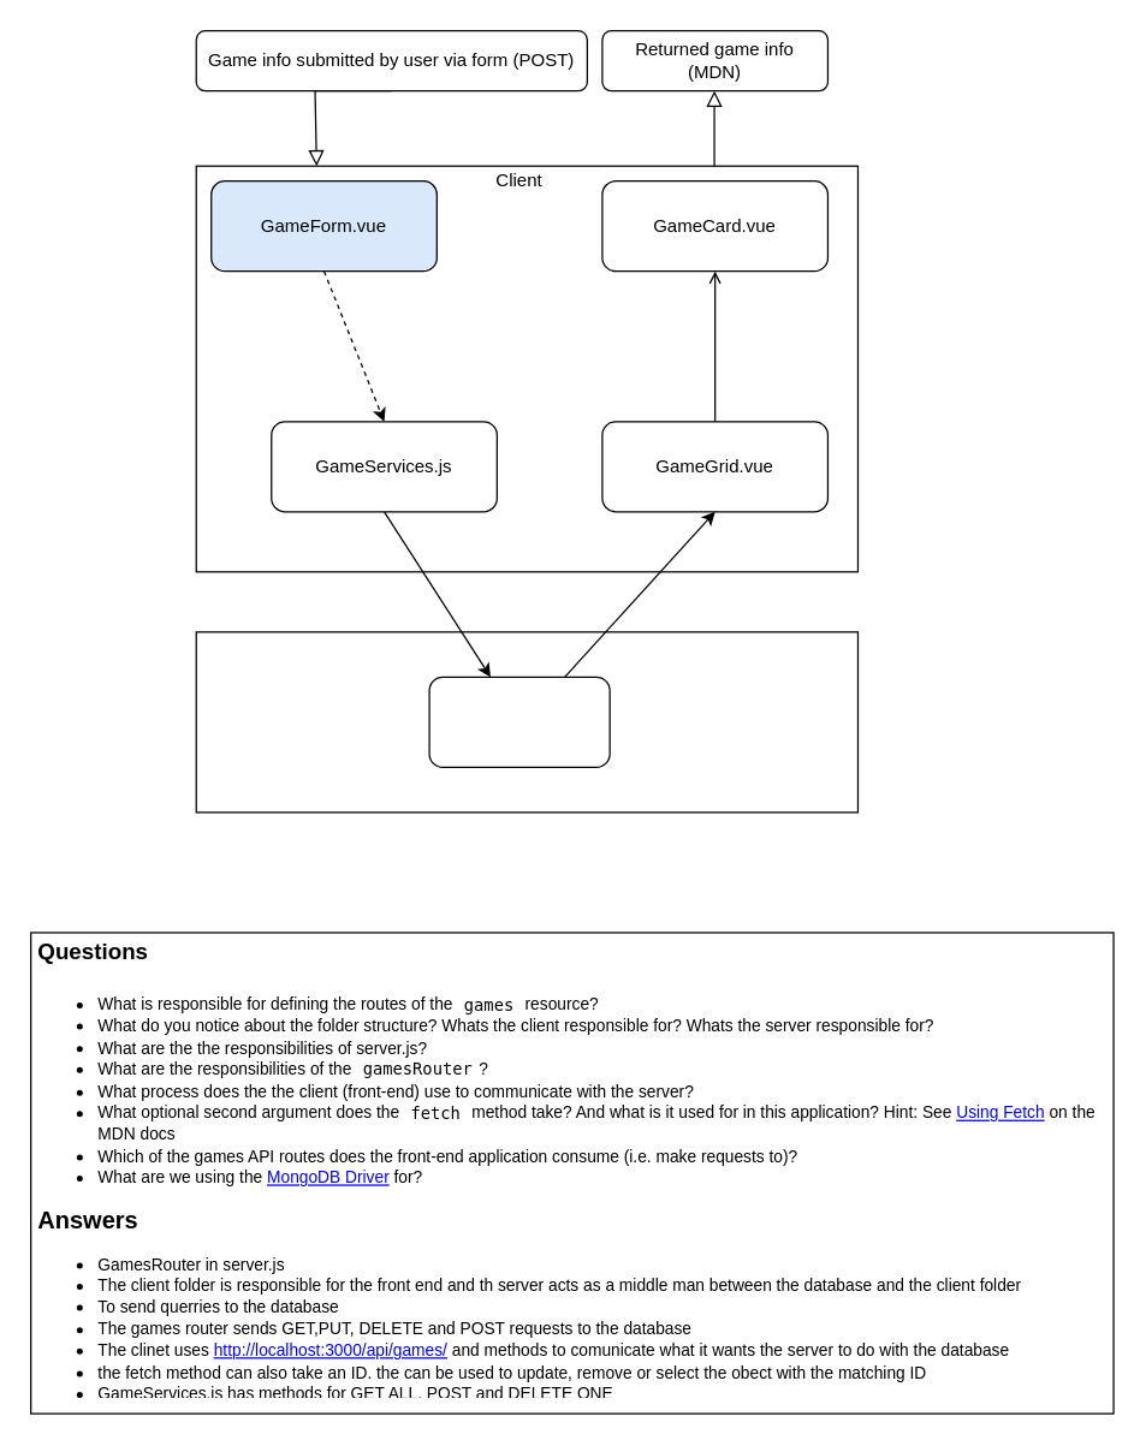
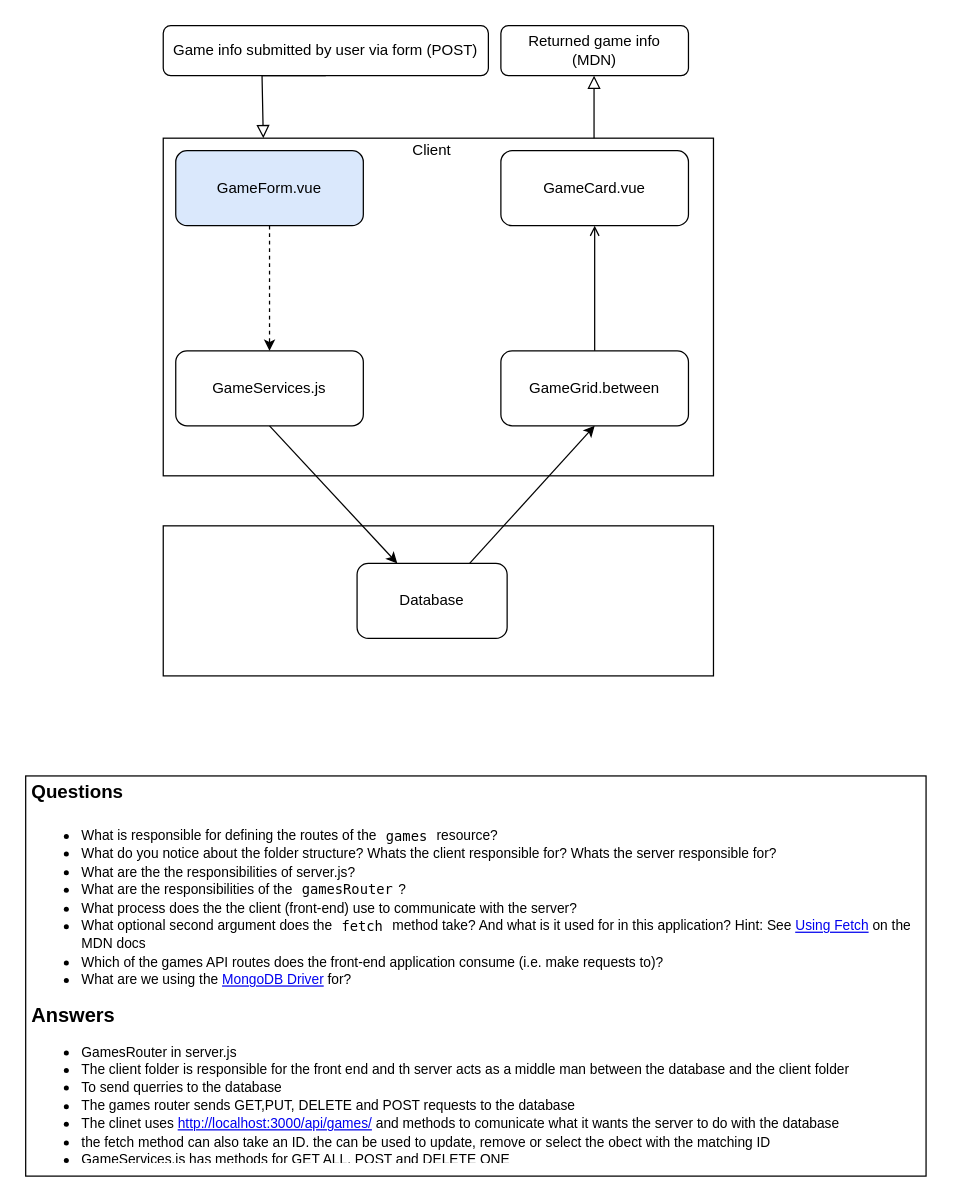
  <mxCell id="0" />
  <mxCell id="1" parent="0" />
  <mxCell id="2" value="Game info submitted by user via form (POST)" style="rounded=1;whiteSpace=wrap;html=1;fontSize=12;glass=0;strokeWidth=1;shadow=0;" parent="1" vertex="1"><mxGeometry x="130" y="20" width="260" height="40" as="geometry" /></mxCell>
  <mxCell id="3" value="" style="rounded=1;whiteSpace=wrap;html=1;" vertex="1" parent="1"><mxGeometry x="400" y="20" width="150" height="40" as="geometry" /></mxCell>
  <mxCell id="4" value="Returned game info (MDN)" style="text;html=1;strokeColor=none;fillColor=none;align=center;verticalAlign=middle;whiteSpace=wrap;rounded=0;" vertex="1" parent="1"><mxGeometry x="420" y="30" width="110" height="20" as="geometry" /></mxCell>
  <mxCell id="5" value="" style="rounded=0;whiteSpace=wrap;html=1;" vertex="1" parent="1"><mxGeometry x="130" y="110" width="440" height="270" as="geometry" /></mxCell>
  <mxCell id="6" value="" style="rounded=0;html=1;jettySize=auto;orthogonalLoop=1;fontSize=11;endArrow=block;endFill=0;endSize=8;strokeWidth=1;shadow=0;labelBackgroundColor=none;edgeStyle=orthogonalEdgeStyle;" edge="1" parent="1"><mxGeometry relative="1" as="geometry"><mxPoint x="474.5" y="110" as="sourcePoint" /><mxPoint x="474.5" y="60" as="targetPoint" /><Array as="points"><mxPoint x="474.5" y="80" /><mxPoint x="474.5" y="80" /></Array></mxGeometry></mxCell>
  <mxCell id="7" value="Client" style="text;html=1;strokeColor=none;fillColor=none;align=center;verticalAlign=middle;whiteSpace=wrap;rounded=0;" vertex="1" parent="1"><mxGeometry x="280" y="100" width="130" height="40" as="geometry" /></mxCell>
  <mxCell id="8" value="GameCard.vue" style="rounded=1;whiteSpace=wrap;html=1;" vertex="1" parent="1"><mxGeometry x="400" y="120" width="150" height="60" as="geometry" /></mxCell>
  <mxCell id="9" value="GameForm.vue" style="rounded=1;whiteSpace=wrap;html=1;fillColor=#dae8fc;" vertex="1" parent="1"><mxGeometry x="140" y="120" width="150" height="60" as="geometry" /></mxCell>
  <mxCell id="10" value="" style="rounded=0;html=1;jettySize=auto;orthogonalLoop=1;fontSize=11;endArrow=block;endFill=0;endSize=8;strokeWidth=1;shadow=0;labelBackgroundColor=none;edgeStyle=orthogonalEdgeStyle;exitX=0.5;exitY=1;exitDx=0;exitDy=0;" edge="1" parent="1" source="2"><mxGeometry relative="1" as="geometry"><mxPoint x="210" y="70" as="sourcePoint" /><mxPoint x="210" y="110" as="targetPoint" /><Array as="points"><mxPoint x="209" y="60" /></Array></mxGeometry></mxCell>
- <mxCell id="11" value="GameServices.js" style="rounded=1;whiteSpace=wrap;html=1;" vertex="1" parent="1"><mxGeometry x="180" y="280" width="150" height="60" as="geometry" /></mxCell>
- <mxCell id="12" value="GameGrid.vue" style="rounded=1;whiteSpace=wrap;html=1;" vertex="1" parent="1"><mxGeometry x="400" y="280" width="150" height="60" as="geometry" /></mxCell>
+ <mxCell id="11" value="GameServices.js" style="rounded=1;whiteSpace=wrap;html=1;" vertex="1" parent="1"><mxGeometry x="140" y="280" width="150" height="60" as="geometry" /></mxCell>
+ <mxCell id="12" value="GameGrid.between" style="rounded=1;whiteSpace=wrap;html=1;" vertex="1" parent="1"><mxGeometry x="400" y="280" width="150" height="60" as="geometry" /></mxCell>
  <mxCell id="13" value="" style="rounded=0;whiteSpace=wrap;html=1;" vertex="1" parent="1"><mxGeometry x="130" y="420" width="440" height="120" as="geometry" /></mxCell>
  <mxCell id="14" value="" style="rounded=1;whiteSpace=wrap;html=1;" vertex="1" parent="1"><mxGeometry x="285" y="450" width="120" height="60" as="geometry" /></mxCell>
+ <mxCell id="15" value="Database" style="text;html=1;strokeColor=none;fillColor=none;align=center;verticalAlign=middle;whiteSpace=wrap;rounded=0;" vertex="1" parent="1"><mxGeometry x="310" y="470" width="70" height="20" as="geometry" /></mxCell>
  <mxCell id="16" value="" style="rounded=0;whiteSpace=wrap;html=1;" vertex="1" parent="1"><mxGeometry x="20" y="620" width="720" height="320" as="geometry" /></mxCell>
  <mxCell id="17" value="&lt;h1&gt;&lt;font style=&quot;font-size: 15px&quot;&gt;Questions&lt;/font&gt;&lt;/h1&gt;&lt;p style=&quot;font-size: 11px&quot;&gt;&lt;/p&gt;&lt;ul&gt;&lt;li style=&quot;box-sizing: border-box&quot;&gt;&lt;font style=&quot;font-size: 11px&quot;&gt;What is responsible for defining the routes of the&amp;nbsp;&lt;code style=&quot;box-sizing: border-box ; padding: 0.2em 0.4em ; margin: 0px ; border-radius: 6px&quot;&gt;games&lt;/code&gt;&amp;nbsp;resource?&lt;/font&gt;&lt;/li&gt;&lt;li style=&quot;box-sizing: border-box&quot;&gt;&lt;font style=&quot;font-size: 11px&quot;&gt;What do you notice about the folder structure? Whats the client responsible for? Whats the server responsible for?&lt;/font&gt;&lt;/li&gt;&lt;li style=&quot;box-sizing: border-box&quot;&gt;&lt;font style=&quot;font-size: 11px&quot;&gt;What are the the responsibilities of server.js?&lt;/font&gt;&lt;/li&gt;&lt;li style=&quot;box-sizing: border-box&quot;&gt;&lt;font style=&quot;font-size: 11px&quot;&gt;What are the responsibilities of the&amp;nbsp;&lt;code style=&quot;box-sizing: border-box ; padding: 0.2em 0.4em ; margin: 0px ; border-radius: 6px&quot;&gt;gamesRouter&lt;/code&gt;?&lt;/font&gt;&lt;/li&gt;&lt;li style=&quot;box-sizing: border-box&quot;&gt;&lt;font style=&quot;font-size: 11px&quot;&gt;What process does the the client (front-end) use to communicate with the server?&lt;/font&gt;&lt;/li&gt;&lt;li style=&quot;box-sizing: border-box&quot;&gt;&lt;font style=&quot;font-size: 11px&quot;&gt;What optional second argument does the&amp;nbsp;&lt;code style=&quot;box-sizing: border-box ; padding: 0.2em 0.4em ; margin: 0px ; border-radius: 6px&quot;&gt;fetch&lt;/code&gt;&amp;nbsp;method take? And what is it used for in this application? Hint: See&amp;nbsp;&lt;a href=&quot;https://developer.mozilla.org/en-US/docs/Web/API/Fetch_API/Using_Fetch&quot; style=&quot;box-sizing: border-box&quot;&gt;Using Fetch&lt;/a&gt;&amp;nbsp;on the MDN docs&lt;/font&gt;&lt;/li&gt;&lt;li style=&quot;box-sizing: border-box&quot;&gt;&lt;font style=&quot;font-size: 11px&quot;&gt;Which of the games API routes does the front-end application consume (i.e. make requests to)?&lt;/font&gt;&lt;/li&gt;&lt;li style=&quot;box-sizing: border-box&quot;&gt;&lt;font style=&quot;font-size: 11px&quot;&gt;What are we using the&amp;nbsp;&lt;a href=&quot;http://mongodb.github.io/node-mongodb-native/&quot; style=&quot;box-sizing: border-box&quot;&gt;MongoDB Driver&lt;/a&gt;&amp;nbsp;for?&lt;/font&gt;&lt;/li&gt;&lt;/ul&gt;&lt;p&gt;&lt;/p&gt;&lt;h1 style=&quot;font-size: 16px&quot;&gt;Answers&lt;/h1&gt;&lt;div&gt;&lt;/div&gt;&lt;p style=&quot;font-size: 11px&quot;&gt;&lt;/p&gt;&lt;ul&gt;&lt;li&gt;&lt;font style=&quot;font-size: 11px&quot;&gt;GamesRouter in server.js&lt;/font&gt;&lt;/li&gt;&lt;li&gt;&lt;font style=&quot;font-size: 11px&quot;&gt;The client folder is responsible for the front end and th server acts as a middle man between the database and the client folder&lt;/font&gt;&lt;/li&gt;&lt;li&gt;&lt;font style=&quot;font-size: 11px&quot;&gt;To send querries to the database&lt;/font&gt;&lt;/li&gt;&lt;li&gt;&lt;font style=&quot;font-size: 11px&quot;&gt;The games router sends GET,PUT, DELETE and POST requests to the database&lt;/font&gt;&lt;/li&gt;&lt;li&gt;&lt;font style=&quot;font-size: 11px&quot;&gt;The clinet uses&amp;nbsp;&lt;a href=&quot;http://localhost:3000/api/games/&quot; style=&quot;box-sizing: border-box&quot;&gt;http://localhost:3000/api/games/&lt;/a&gt;&amp;nbsp;and methods to comunicate what it wants the server to do with the database&lt;/font&gt;&lt;/li&gt;&lt;li&gt;&lt;font style=&quot;font-size: 11px&quot;&gt;the fetch method can also take an ID. the can be used to update, remove or select the obect with the matching ID&lt;/font&gt;&lt;/li&gt;&lt;li&gt;&lt;font style=&quot;font-size: 11px&quot;&gt;GameServices.js has methods for GET ALL, POST and DELETE ONE&lt;/font&gt;&lt;/li&gt;&lt;li&gt;&lt;font style=&quot;font-size: 11px&quot;&gt;MongoDB Driver allows us to to use mongodb with node.js&lt;/font&gt;&lt;/li&gt;&lt;/ul&gt;&lt;p&gt;&lt;/p&gt;" style="text;html=1;strokeColor=none;fillColor=none;spacing=5;spacingTop=-20;whiteSpace=wrap;overflow=hidden;rounded=0;" vertex="1" parent="1"><mxGeometry x="20" y="610" width="720" height="320" as="geometry" /></mxCell>
  <mxCell id="18" value="" style="endArrow=classic;html=1;exitX=0.5;exitY=1;exitDx=0;exitDy=0;entryX=0.5;entryY=0;entryDx=0;entryDy=0;dashed=1;" edge="1" parent="1" source="9" target="11"><mxGeometry width="50" height="50" relative="1" as="geometry"><mxPoint x="370" y="340" as="sourcePoint" /><mxPoint x="420" y="290" as="targetPoint" /></mxGeometry></mxCell>
  <mxCell id="19" value="" style="endArrow=open;html=1;exitX=0.5;exitY=0;exitDx=0;exitDy=0;entryX=0.5;entryY=1;entryDx=0;entryDy=0;" edge="1" parent="1" source="12" target="8"><mxGeometry width="50" height="50" relative="1" as="geometry"><mxPoint x="730" y="270" as="sourcePoint" /><mxPoint x="730" y="370" as="targetPoint" /></mxGeometry></mxCell>
  <mxCell id="20" value="" style="endArrow=classic;html=1;exitX=0.5;exitY=1;exitDx=0;exitDy=0;" edge="1" parent="1" source="11" target="14"><mxGeometry width="50" height="50" relative="1" as="geometry"><mxPoint x="370" y="410" as="sourcePoint" /><mxPoint x="420" y="360" as="targetPoint" /></mxGeometry></mxCell>
  <mxCell id="21" value="" style="endArrow=classic;html=1;entryX=0.5;entryY=1;entryDx=0;entryDy=0;exitX=0.75;exitY=0;exitDx=0;exitDy=0;" edge="1" parent="1" source="14" target="12"><mxGeometry width="50" height="50" relative="1" as="geometry"><mxPoint x="370" y="410" as="sourcePoint" /><mxPoint x="420" y="360" as="targetPoint" /></mxGeometry></mxCell>
